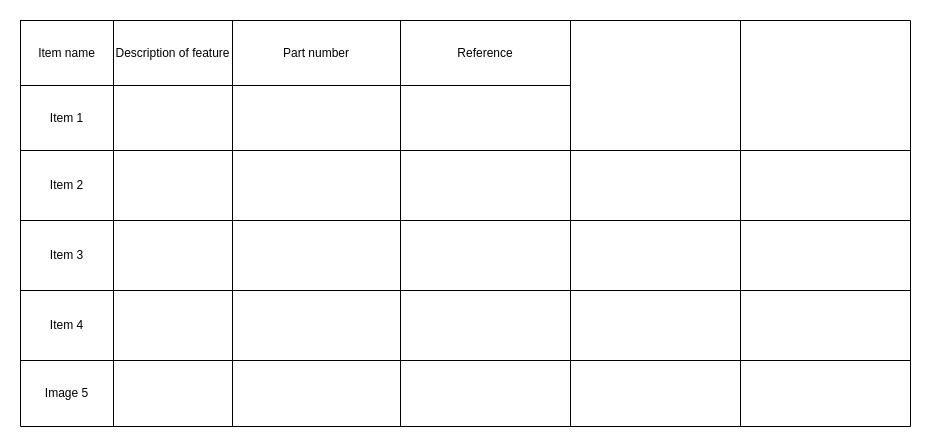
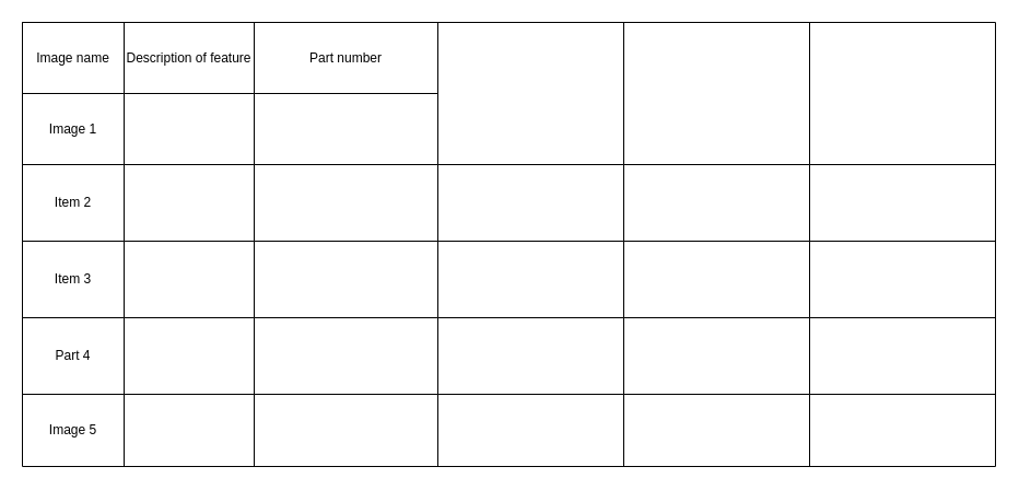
  <mxCell id="0" />
  <mxCell id="1" parent="0" />
  <mxCell id="2" value="" style="shape=table;startSize=0;container=1;collapsible=0;childLayout=tableLayout;" parent="1" vertex="1"><mxGeometry x="20" y="20" width="890" height="406" as="geometry" /></mxCell>
  <mxCell id="3" value="" style="shape=partialRectangle;collapsible=0;dropTarget=0;pointerEvents=0;fillColor=none;top=0;left=0;bottom=0;right=0;points=[[0,0.5],[1,0.5]];portConstraint=eastwest;" parent="2" vertex="1"><mxGeometry width="890" height="65" as="geometry" /></mxCell>
- <mxCell id="4" value="Item name" style="shape=partialRectangle;html=1;whiteSpace=wrap;connectable=0;overflow=hidden;fillColor=none;top=0;left=0;bottom=0;right=0;" parent="3" vertex="1"><mxGeometry width="93" height="65" as="geometry" /></mxCell>
+ <mxCell id="4" value="Image name" style="shape=partialRectangle;html=1;whiteSpace=wrap;connectable=0;overflow=hidden;fillColor=none;top=0;left=0;bottom=0;right=0;" parent="3" vertex="1"><mxGeometry width="93" height="65" as="geometry" /></mxCell>
  <mxCell id="5" value="Description of feature" style="shape=partialRectangle;html=1;whiteSpace=wrap;connectable=0;overflow=hidden;fillColor=none;top=0;left=0;bottom=0;right=0;" parent="3" vertex="1"><mxGeometry x="93" width="119" height="65" as="geometry" /></mxCell>
  <mxCell id="6" value="Part number" style="shape=partialRectangle;html=1;whiteSpace=wrap;connectable=0;overflow=hidden;fillColor=none;top=0;left=0;bottom=0;right=0;" parent="3" vertex="1"><mxGeometry x="212" width="168" height="65" as="geometry" /></mxCell>
- <mxCell id="7" value="Reference" style="shape=partialRectangle;html=1;whiteSpace=wrap;connectable=0;overflow=hidden;fillColor=none;top=0;left=0;bottom=0;right=0;" parent="3" vertex="1"><mxGeometry x="380" width="170" height="65" as="geometry" /></mxCell>
  <mxCell id="8" style="shape=partialRectangle;collapsible=0;dropTarget=0;pointerEvents=0;fillColor=none;top=0;left=0;bottom=0;right=0;points=[[0,0.5],[1,0.5]];portConstraint=eastwest;" parent="2" vertex="1"><mxGeometry y="65" width="890" height="65" as="geometry" /></mxCell>
- <mxCell id="9" value="Item 1" style="shape=partialRectangle;html=1;whiteSpace=wrap;connectable=0;overflow=hidden;fillColor=none;top=0;left=0;bottom=0;right=0;" parent="8" vertex="1"><mxGeometry width="93" height="65" as="geometry" /></mxCell>
+ <mxCell id="9" value="Image 1" style="shape=partialRectangle;html=1;whiteSpace=wrap;connectable=0;overflow=hidden;fillColor=none;top=0;left=0;bottom=0;right=0;" parent="8" vertex="1"><mxGeometry width="93" height="65" as="geometry" /></mxCell>
  <mxCell id="10" style="shape=partialRectangle;html=1;whiteSpace=wrap;connectable=0;overflow=hidden;fillColor=none;top=0;left=0;bottom=0;right=0;" parent="8" vertex="1"><mxGeometry x="93" width="119" height="65" as="geometry" /></mxCell>
  <mxCell id="11" style="shape=partialRectangle;html=1;whiteSpace=wrap;connectable=0;overflow=hidden;fillColor=none;top=0;left=0;bottom=0;right=0;" parent="8" vertex="1"><mxGeometry x="212" width="168" height="65" as="geometry" /></mxCell>
  <mxCell id="12" style="shape=partialRectangle;html=1;whiteSpace=wrap;connectable=0;overflow=hidden;fillColor=none;top=0;left=0;bottom=0;right=0;" parent="8" vertex="1"><mxGeometry x="380" width="170" height="65" as="geometry" /></mxCell>
  <mxCell id="13" style="shape=partialRectangle;html=1;whiteSpace=wrap;connectable=0;overflow=hidden;fillColor=none;top=0;left=0;bottom=0;right=0;" parent="8" vertex="1"><mxGeometry x="550" width="170" height="65" as="geometry" /></mxCell>
  <mxCell id="14" style="shape=partialRectangle;html=1;whiteSpace=wrap;connectable=0;overflow=hidden;fillColor=none;top=0;left=0;bottom=0;right=0;" parent="8" vertex="1"><mxGeometry x="720" width="170" height="65" as="geometry" /></mxCell>
  <mxCell id="15" style="shape=partialRectangle;collapsible=0;dropTarget=0;pointerEvents=0;fillColor=none;top=0;left=0;bottom=0;right=0;points=[[0,0.5],[1,0.5]];portConstraint=eastwest;" parent="2" vertex="1"><mxGeometry y="130" width="890" height="70" as="geometry" /></mxCell>
  <mxCell id="16" value="Item 2" style="shape=partialRectangle;html=1;whiteSpace=wrap;connectable=0;overflow=hidden;fillColor=none;top=0;left=0;bottom=0;right=0;" parent="15" vertex="1"><mxGeometry width="93" height="70" as="geometry" /></mxCell>
  <mxCell id="17" value="" style="shape=partialRectangle;html=1;whiteSpace=wrap;connectable=0;overflow=hidden;fillColor=none;top=0;left=0;bottom=0;right=0;" parent="15" vertex="1"><mxGeometry x="93" width="119" height="70" as="geometry" /></mxCell>
  <mxCell id="18" style="shape=partialRectangle;html=1;whiteSpace=wrap;connectable=0;overflow=hidden;fillColor=none;top=0;left=0;bottom=0;right=0;" parent="15" vertex="1"><mxGeometry x="212" width="168" height="70" as="geometry" /></mxCell>
  <mxCell id="19" style="shape=partialRectangle;html=1;whiteSpace=wrap;connectable=0;overflow=hidden;fillColor=none;top=0;left=0;bottom=0;right=0;" parent="15" vertex="1"><mxGeometry x="380" width="170" height="70" as="geometry" /></mxCell>
  <mxCell id="20" style="shape=partialRectangle;html=1;whiteSpace=wrap;connectable=0;overflow=hidden;fillColor=none;top=0;left=0;bottom=0;right=0;" parent="15" vertex="1"><mxGeometry x="550" width="170" height="70" as="geometry" /></mxCell>
  <mxCell id="21" style="shape=partialRectangle;html=1;whiteSpace=wrap;connectable=0;overflow=hidden;fillColor=none;top=0;left=0;bottom=0;right=0;" parent="15" vertex="1"><mxGeometry x="720" width="170" height="70" as="geometry" /></mxCell>
  <mxCell id="22" value="" style="shape=partialRectangle;collapsible=0;dropTarget=0;pointerEvents=0;fillColor=none;top=0;left=0;bottom=0;right=0;points=[[0,0.5],[1,0.5]];portConstraint=eastwest;" parent="2" vertex="1"><mxGeometry y="200" width="890" height="70" as="geometry" /></mxCell>
  <mxCell id="23" value="Item 3" style="shape=partialRectangle;html=1;whiteSpace=wrap;connectable=0;overflow=hidden;fillColor=none;top=0;left=0;bottom=0;right=0;" parent="22" vertex="1"><mxGeometry width="93" height="70" as="geometry" /></mxCell>
  <mxCell id="24" value="" style="shape=partialRectangle;html=1;whiteSpace=wrap;connectable=0;overflow=hidden;fillColor=none;top=0;left=0;bottom=0;right=0;" parent="22" vertex="1"><mxGeometry x="93" width="119" height="70" as="geometry" /></mxCell>
  <mxCell id="25" value="" style="shape=partialRectangle;html=1;whiteSpace=wrap;connectable=0;overflow=hidden;fillColor=none;top=0;left=0;bottom=0;right=0;" parent="22" vertex="1"><mxGeometry x="212" width="168" height="70" as="geometry" /></mxCell>
  <mxCell id="26" value="" style="shape=partialRectangle;html=1;whiteSpace=wrap;connectable=0;overflow=hidden;fillColor=none;top=0;left=0;bottom=0;right=0;" parent="22" vertex="1"><mxGeometry x="380" width="170" height="70" as="geometry" /></mxCell>
  <mxCell id="27" style="shape=partialRectangle;html=1;whiteSpace=wrap;connectable=0;overflow=hidden;fillColor=none;top=0;left=0;bottom=0;right=0;" parent="22" vertex="1"><mxGeometry x="550" width="170" height="70" as="geometry" /></mxCell>
  <mxCell id="28" style="shape=partialRectangle;html=1;whiteSpace=wrap;connectable=0;overflow=hidden;fillColor=none;top=0;left=0;bottom=0;right=0;" parent="22" vertex="1"><mxGeometry x="720" width="170" height="70" as="geometry" /></mxCell>
  <mxCell id="29" value="" style="shape=partialRectangle;collapsible=0;dropTarget=0;pointerEvents=0;fillColor=none;top=0;left=0;bottom=0;right=0;points=[[0,0.5],[1,0.5]];portConstraint=eastwest;" parent="2" vertex="1"><mxGeometry y="270" width="890" height="70" as="geometry" /></mxCell>
- <mxCell id="30" value="Item 4" style="shape=partialRectangle;html=1;whiteSpace=wrap;connectable=0;overflow=hidden;fillColor=none;top=0;left=0;bottom=0;right=0;" parent="29" vertex="1"><mxGeometry width="93" height="70" as="geometry" /></mxCell>
+ <mxCell id="30" value="Part 4" style="shape=partialRectangle;html=1;whiteSpace=wrap;connectable=0;overflow=hidden;fillColor=none;top=0;left=0;bottom=0;right=0;" parent="29" vertex="1"><mxGeometry width="93" height="70" as="geometry" /></mxCell>
  <mxCell id="31" value="" style="shape=partialRectangle;html=1;whiteSpace=wrap;connectable=0;overflow=hidden;fillColor=none;top=0;left=0;bottom=0;right=0;" parent="29" vertex="1"><mxGeometry x="93" width="119" height="70" as="geometry" /></mxCell>
  <mxCell id="32" value="" style="shape=partialRectangle;html=1;whiteSpace=wrap;connectable=0;overflow=hidden;fillColor=none;top=0;left=0;bottom=0;right=0;" parent="29" vertex="1"><mxGeometry x="212" width="168" height="70" as="geometry" /></mxCell>
  <mxCell id="33" value="" style="shape=partialRectangle;html=1;whiteSpace=wrap;connectable=0;overflow=hidden;fillColor=none;top=0;left=0;bottom=0;right=0;" parent="29" vertex="1"><mxGeometry x="380" width="170" height="70" as="geometry" /></mxCell>
  <mxCell id="34" style="shape=partialRectangle;html=1;whiteSpace=wrap;connectable=0;overflow=hidden;fillColor=none;top=0;left=0;bottom=0;right=0;" parent="29" vertex="1"><mxGeometry x="550" width="170" height="70" as="geometry" /></mxCell>
  <mxCell id="35" style="shape=partialRectangle;html=1;whiteSpace=wrap;connectable=0;overflow=hidden;fillColor=none;top=0;left=0;bottom=0;right=0;" parent="29" vertex="1"><mxGeometry x="720" width="170" height="70" as="geometry" /></mxCell>
  <mxCell id="36" value="" style="shape=partialRectangle;collapsible=0;dropTarget=0;pointerEvents=0;fillColor=none;top=0;left=0;bottom=0;right=0;points=[[0,0.5],[1,0.5]];portConstraint=eastwest;" parent="2" vertex="1"><mxGeometry y="340" width="890" height="66" as="geometry" /></mxCell>
  <mxCell id="37" value="Image 5" style="shape=partialRectangle;html=1;whiteSpace=wrap;connectable=0;overflow=hidden;fillColor=none;top=0;left=0;bottom=0;right=0;" parent="36" vertex="1"><mxGeometry width="93" height="66" as="geometry" /></mxCell>
  <mxCell id="38" value="" style="shape=partialRectangle;html=1;whiteSpace=wrap;connectable=0;overflow=hidden;fillColor=none;top=0;left=0;bottom=0;right=0;" parent="36" vertex="1"><mxGeometry x="93" width="119" height="66" as="geometry" /></mxCell>
  <mxCell id="39" value="" style="shape=partialRectangle;html=1;whiteSpace=wrap;connectable=0;overflow=hidden;fillColor=none;top=0;left=0;bottom=0;right=0;" parent="36" vertex="1"><mxGeometry x="212" width="168" height="66" as="geometry" /></mxCell>
  <mxCell id="40" value="" style="shape=partialRectangle;html=1;whiteSpace=wrap;connectable=0;overflow=hidden;fillColor=none;top=0;left=0;bottom=0;right=0;" parent="36" vertex="1"><mxGeometry x="380" width="170" height="66" as="geometry" /></mxCell>
  <mxCell id="41" style="shape=partialRectangle;html=1;whiteSpace=wrap;connectable=0;overflow=hidden;fillColor=none;top=0;left=0;bottom=0;right=0;" parent="36" vertex="1"><mxGeometry x="550" width="170" height="66" as="geometry" /></mxCell>
  <mxCell id="42" style="shape=partialRectangle;html=1;whiteSpace=wrap;connectable=0;overflow=hidden;fillColor=none;top=0;left=0;bottom=0;right=0;" parent="36" vertex="1"><mxGeometry x="720" width="170" height="66" as="geometry" /></mxCell>
